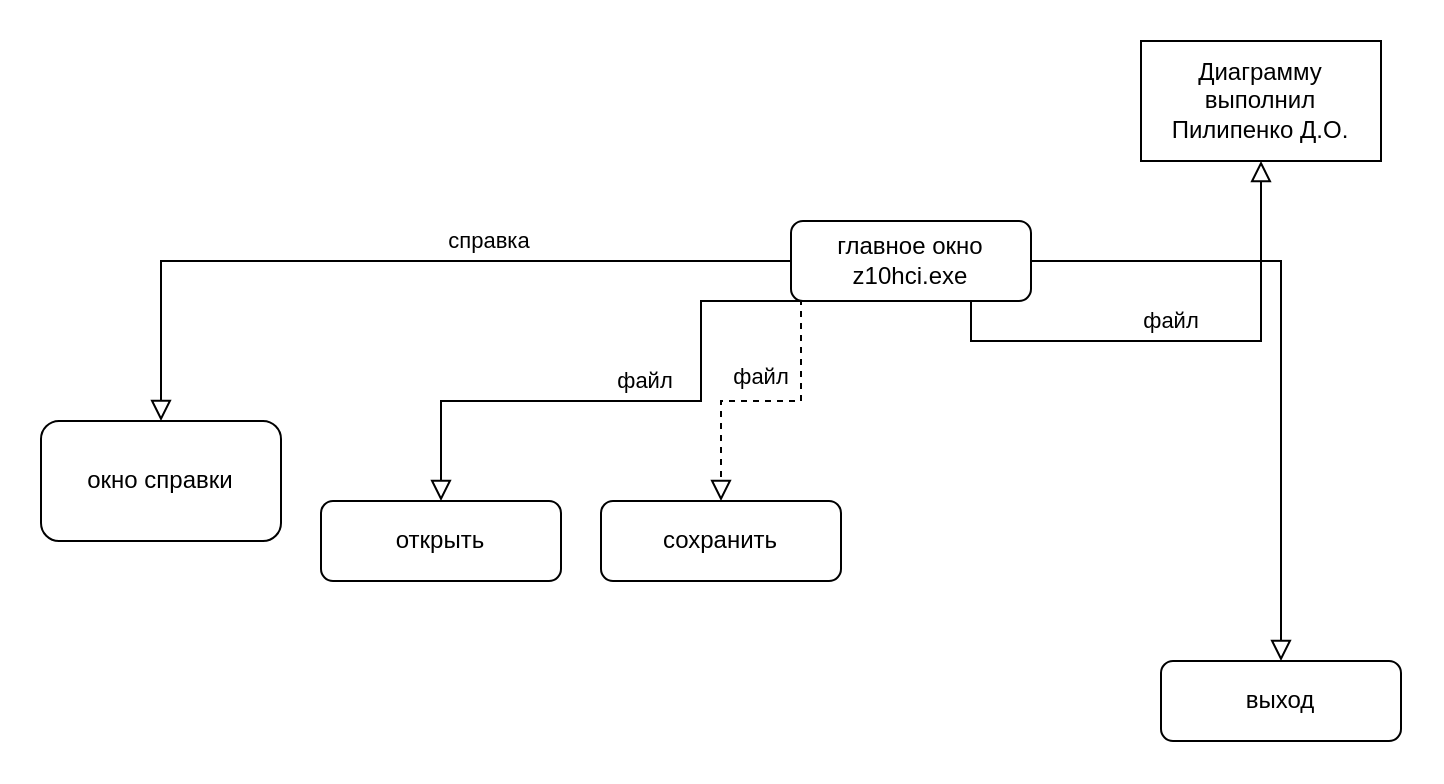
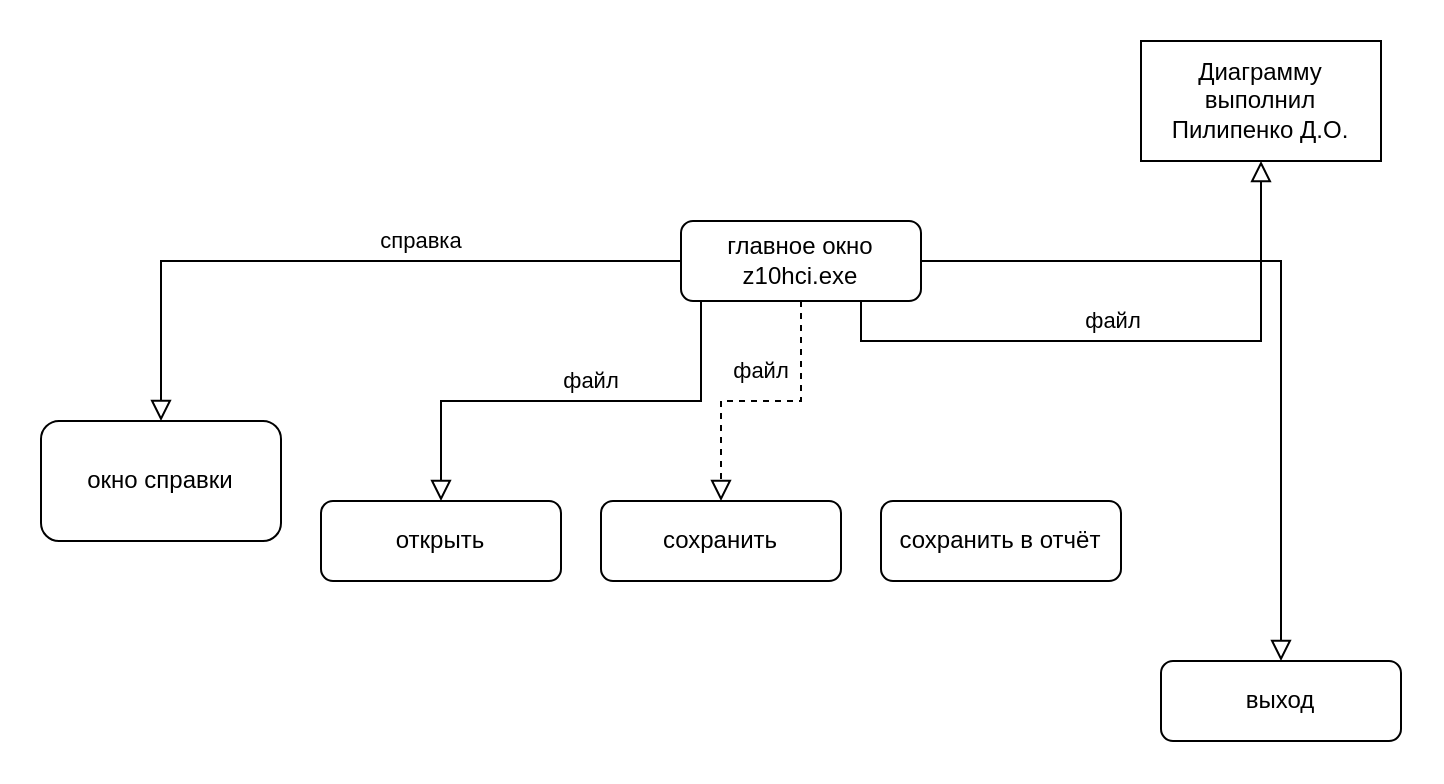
  <mxCell id="0" />
  <mxCell id="1" parent="0" />
- <mxCell id="2" value="главное окно&lt;br&gt;z10hci.exe" style="rounded=1;whiteSpace=wrap;html=1;fontSize=12;glass=0;strokeWidth=1;shadow=0;" parent="1" vertex="1"><mxGeometry x="395" y="110" width="120" height="40" as="geometry" /></mxCell>
+ <mxCell id="2" value="главное окно&lt;br&gt;z10hci.exe" style="rounded=1;whiteSpace=wrap;html=1;fontSize=12;glass=0;strokeWidth=1;shadow=0;" parent="1" vertex="1"><mxGeometry x="340" y="110" width="120" height="40" as="geometry" /></mxCell>
  <mxCell id="3" value="выход" style="rounded=1;whiteSpace=wrap;html=1;fontSize=12;glass=0;strokeWidth=1;shadow=0;" parent="1" vertex="1"><mxGeometry x="580" y="330" width="120" height="40" as="geometry" /></mxCell>
  <mxCell id="4" value="открыть" style="rounded=1;whiteSpace=wrap;html=1;fontSize=12;glass=0;strokeWidth=1;shadow=0;" parent="1" vertex="1"><mxGeometry x="160" y="250" width="120" height="40" as="geometry" /></mxCell>
  <mxCell id="5" value="" style="rounded=0;html=1;jettySize=auto;orthogonalLoop=1;fontSize=11;endArrow=block;endFill=0;endSize=8;strokeWidth=1;shadow=0;labelBackgroundColor=none;edgeStyle=orthogonalEdgeStyle;exitX=1;exitY=0.5;exitDx=0;exitDy=0;" parent="1" source="2" edge="1"><mxGeometry relative="1" as="geometry"><mxPoint x="400" y="150" as="sourcePoint" /><mxPoint x="640" y="330" as="targetPoint" /><Array as="points"><mxPoint x="640" y="130" /></Array></mxGeometry></mxCell>
  <mxCell id="6" value="окно справки" style="rounded=1;whiteSpace=wrap;html=1;fontSize=12;glass=0;strokeWidth=1;shadow=0;" parent="1" vertex="1"><mxGeometry x="20" y="210" width="120" height="60" as="geometry" /></mxCell>
  <mxCell id="7" value="файл" style="rounded=0;html=1;jettySize=auto;orthogonalLoop=1;fontSize=11;endArrow=block;endFill=0;endSize=8;strokeWidth=1;shadow=0;labelBackgroundColor=none;edgeStyle=orthogonalEdgeStyle;exitX=0.25;exitY=1;exitDx=0;exitDy=0;entryX=0.5;entryY=0;entryDx=0;entryDy=0;" parent="1" source="2" target="4" edge="1"><mxGeometry y="-10" relative="1" as="geometry"><mxPoint as="offset" /><mxPoint x="310" y="220" as="sourcePoint" /><mxPoint x="420" y="250" as="targetPoint" /><Array as="points"><mxPoint x="350" y="150" /><mxPoint x="350" y="200" /><mxPoint x="220" y="200" /></Array></mxGeometry></mxCell>
  <mxCell id="8" value="файл" style="rounded=0;html=1;jettySize=auto;orthogonalLoop=1;fontSize=11;endArrow=block;endFill=0;endSize=8;strokeWidth=1;shadow=0;labelBackgroundColor=none;edgeStyle=orthogonalEdgeStyle;exitX=0.25;exitY=1;exitDx=0;exitDy=0;entryX=0.5;entryY=0;entryDx=0;entryDy=0;dashed=1;" parent="1" source="2" target="9" edge="1"><mxGeometry x="-0.231" y="-20" relative="1" as="geometry"><mxPoint as="offset" /><mxPoint x="340" y="230" as="sourcePoint" /><mxPoint x="450" y="260" as="targetPoint" /><Array as="points"><mxPoint x="400" y="150" /><mxPoint x="400" y="200" /><mxPoint x="360" y="200" /></Array></mxGeometry></mxCell>
  <mxCell id="9" value="сохранить" style="rounded=1;whiteSpace=wrap;html=1;fontSize=12;glass=0;strokeWidth=1;shadow=0;" parent="1" vertex="1"><mxGeometry x="300" y="250" width="120" height="40" as="geometry" /></mxCell>
  <mxCell id="10" value="файл" style="rounded=0;html=1;jettySize=auto;orthogonalLoop=1;fontSize=11;endArrow=block;endFill=0;endSize=8;strokeWidth=1;shadow=0;labelBackgroundColor=none;edgeStyle=orthogonalEdgeStyle;exitX=0.75;exitY=1;exitDx=0;exitDy=0;" parent="1" source="2" target="12" edge="1"><mxGeometry x="-0.059" y="10" relative="1" as="geometry"><mxPoint as="offset" /><mxPoint x="430" y="180" as="sourcePoint" /><mxPoint x="540" y="210" as="targetPoint" /></mxGeometry></mxCell>
+ <mxCell id="11" value="сохранить в отчёт" style="rounded=1;whiteSpace=wrap;html=1;fontSize=12;glass=0;strokeWidth=1;shadow=0;" parent="1" vertex="1"><mxGeometry x="440" y="250" width="120" height="40" as="geometry" /></mxCell>
  <mxCell id="12" value="Диаграмму выполнил&lt;br&gt;Пилипенко Д.О." style="rounded=0;whiteSpace=wrap;html=1;" parent="1" vertex="1"><mxGeometry x="570" y="20" width="120" height="60" as="geometry" /></mxCell>
  <mxCell id="13" value="справка" style="rounded=0;html=1;jettySize=auto;orthogonalLoop=1;fontSize=11;endArrow=block;endFill=0;endSize=8;strokeWidth=1;shadow=0;labelBackgroundColor=none;edgeStyle=orthogonalEdgeStyle;exitX=0;exitY=0.5;exitDx=0;exitDy=0;entryX=0.5;entryY=0;entryDx=0;entryDy=0;" parent="1" source="2" target="6" edge="1"><mxGeometry x="-0.235" y="-10" relative="1" as="geometry"><mxPoint as="offset" /><mxPoint x="300" y="100" as="sourcePoint" /><mxPoint x="150" y="200" as="targetPoint" /><Array as="points"><mxPoint x="80" y="130" /></Array></mxGeometry></mxCell>
